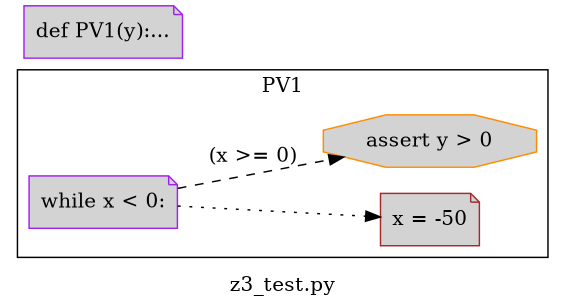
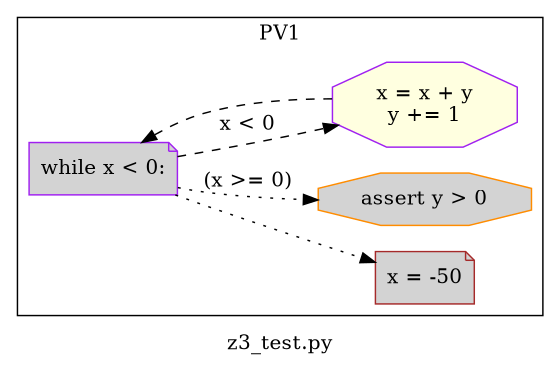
  digraph {
    label="z3_test.py"
    rankdir=LR
    node [color=purple fillcolor=lightgrey shape=note style=filled]
    edge [style=dotted]
    n1 [color=brown label="x = -50\n"]
    n2 [label="while x < 0:\n"]
+   n3 [fillcolor=lightyellow label="x = x + y\ny += 1\n" shape=octagon]
    n4 [color=darkorange label="assert y > 0\n" shape=octagon]
-   n5 [label="def PV1(y):...\n"]
    subgraph cluster_1 {
      label=PV1
      n1
      n2
+     n3
      n4
    }
    n2 -> n1
-   n2 -> n4 [label="(x >= 0)" style=dashed]
+   n2 -> n3 [label="x < 0" style=dashed]
+   n2 -> n4 [label="(x >= 0)"]
+   n3 -> n2 [style=dashed]
  }
